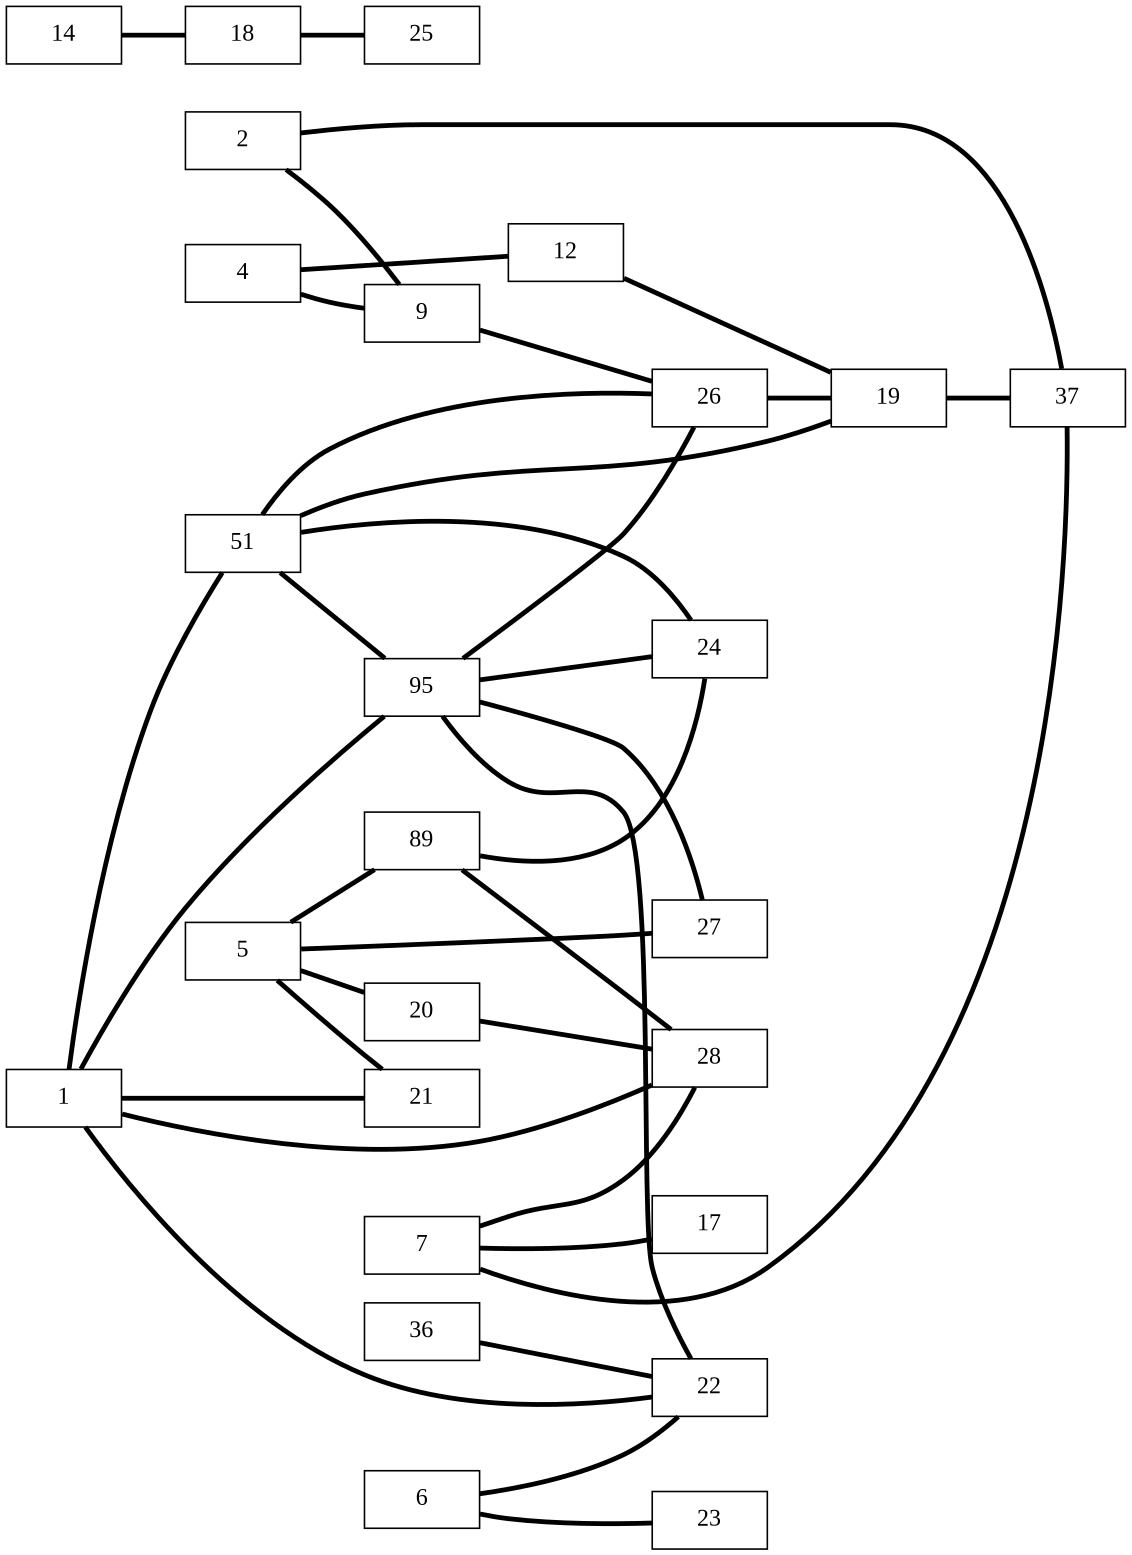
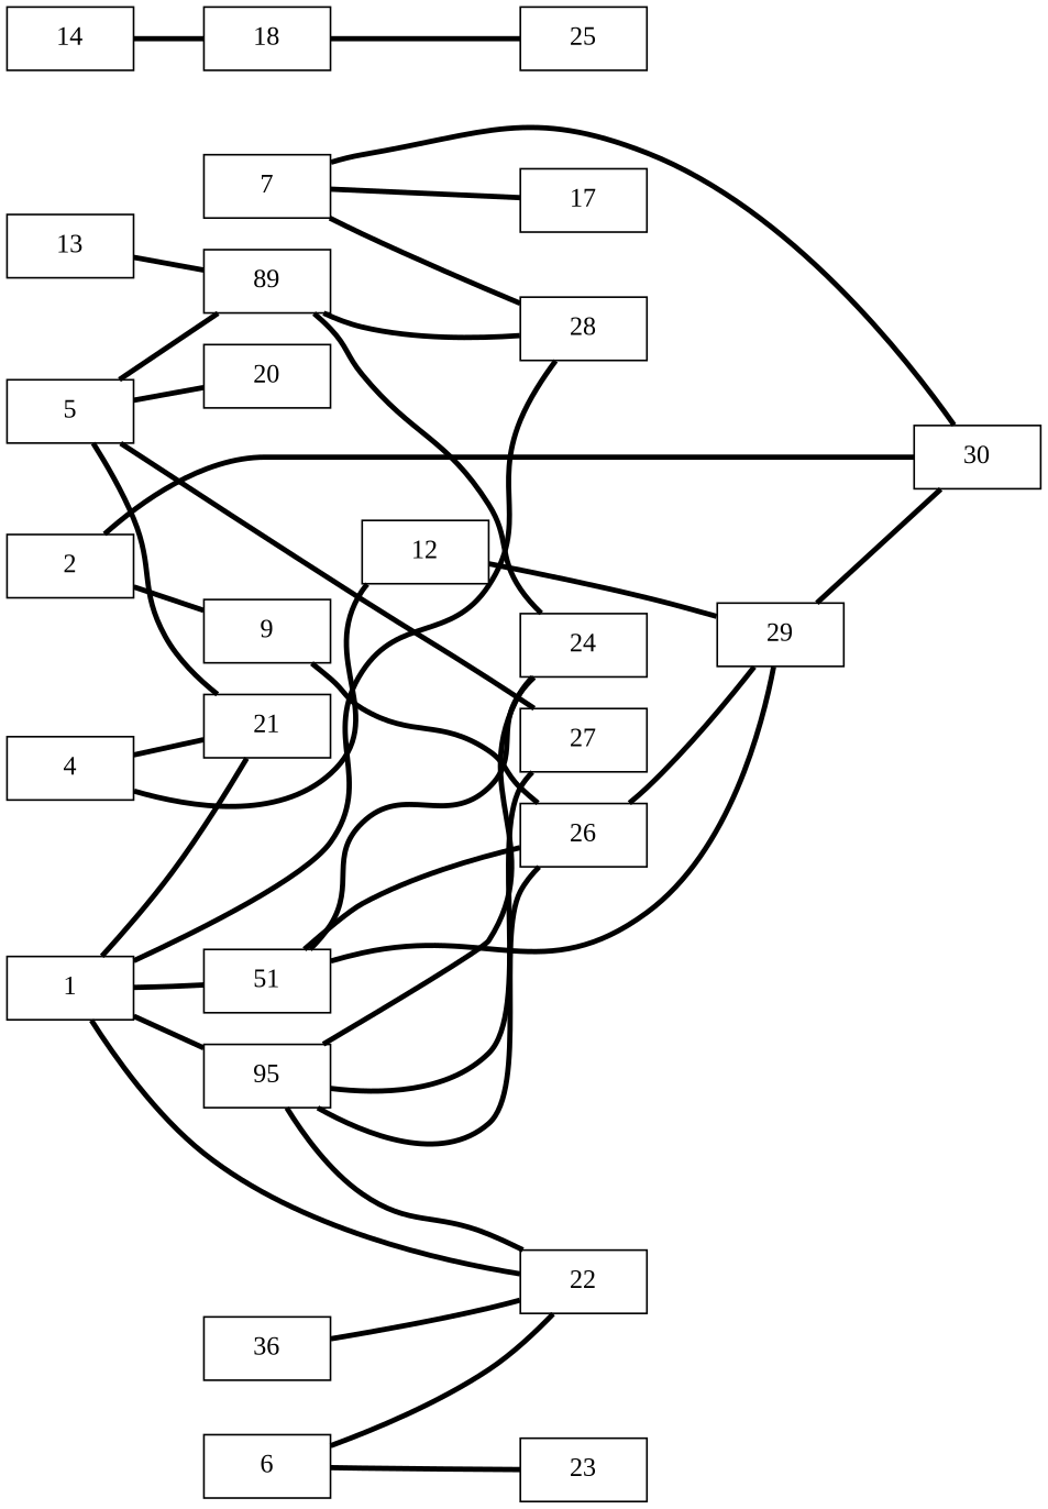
  graph {
    fontname="Liberation Serif"
    rankdir=LR
    node [color=black fillcolor=white fontname="Liberation Serif" fontsize=15 shape=box style=filled]
    edge [fontname="Liberation Serif" fontsize=15 penwidth=3]
    24 [width=1.000000]
    25 [width=1.000000]
    26 [width=1.000000]
-   29 [width=1.000000 label=19]
-   30 [width=1.000000 label=37]
+   29 [width=1.000000]
+   30 [width=1.000000]
    27 [width=1.000000]
    20 [width=1.000000]
    28 [width=1.000000]
    21 [width=1.000000]
    22 [width=1.000000]
    23 [width=1.000000]
    1 [width=1.000000]
    n13 [label=51 width=1.000000]
    n14 [label=95 width=1.000000]
    n15 [label=89 width=1.000000]
    18 [width=1.000000]
    2 [width=1.000000]
    9 [width=1.000000]
    5 [width=1.000000]
    4 [width=1.000000]
    12 [width=1.000000]
    7 [width=1.000000]
    17 [width=1.000000]
    6 [width=1.000000]
+   13 [width=1.000000]
    14 [width=1.000000]
    n27 [label=36 width=1.000000]
    subgraph sub_1 {
    }
    26 -- 29 [label=" "]
    29 -- 30 [label=" "]
-   20 -- 28 [label=" "]
    1 -- 28 [label=" "]
    1 -- 21 [label=" "]
    1 -- 22 [label=" "]
    1 -- n13 [label=" "]
    1 -- n14 [label=" "]
    n13 -- 24 [label=" "]
    n13 -- 26 [label=" "]
    n13 -- 29 [label=" "]
-   n13 -- n14 [label=" "]
    n14 -- 24 [label=" "]
    n14 -- 26 [label=" "]
    n14 -- 27 [label=" "]
    n14 -- 22 [label=" "]
    n15 -- 24 [label=" "]
    n15 -- 28 [label=" "]
    18 -- 25 [label=" "]
    2 -- 30 [label=" "]
    2 -- 9 [label=" "]
    9 -- 26 [label=" "]
    5 -- 27 [label=" "]
    5 -- 20 [label=" "]
    5 -- 21 [label=" "]
    5 -- n15 [label=" "]
-   4 -- 9 [label=" "]
+   4 -- 21 [label=" "]
    4 -- 12 [label=" "]
    12 -- 29 [label=" "]
    7 -- 30 [label=" "]
    7 -- 28 [label=" "]
    7 -- 17 [label=" "]
    6 -- 22 [label=" "]
    6 -- 23 [label=" "]
+   13 -- n15 [label=" "]
    14 -- 18 [label=" "]
    n27 -- 22 [label=" "]
  }
